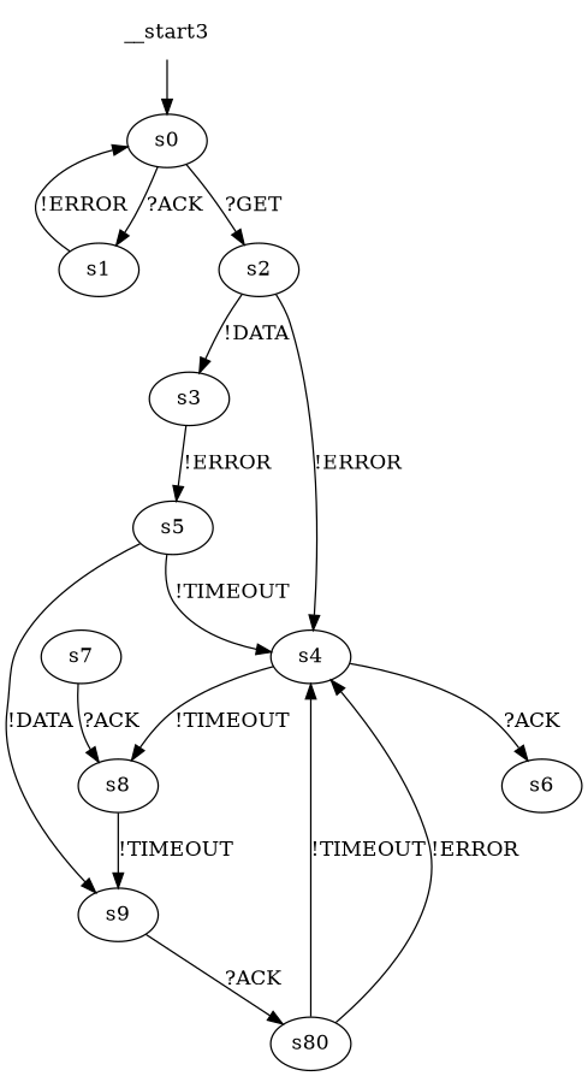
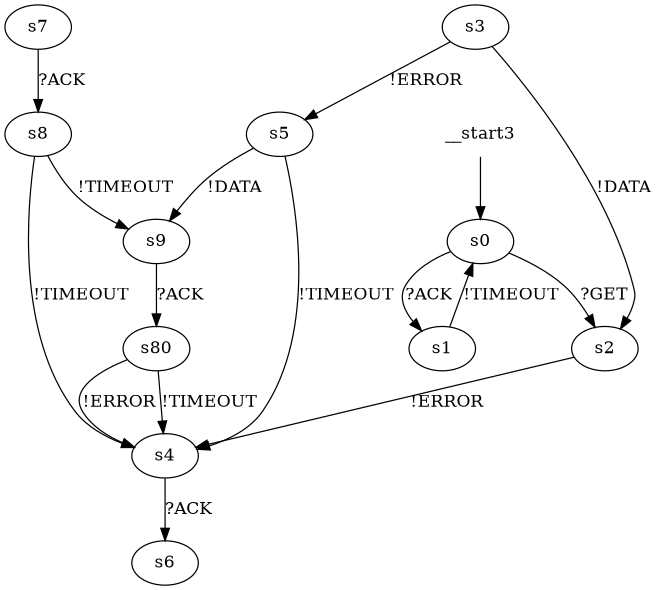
  digraph {
    n1 [label=s0]
    n2 [label=s1]
    n3 [label=s2]
    n4 [label=s3]
    n5 [label=s4]
    n6 [label=s5]
    n7 [label=s6]
    n8 [label=s9]
    n9 [label=s7]
    n10 [label=s8]
    n11 [label=s80]
    n12 [label=__start3 shape=none]
    n1 -> n2 [label="?ACK"]
    n1 -> n3 [label="?GET"]
-   n2 -> n1 [label="!ERROR"]
-   n3 -> n4 [label="!DATA"]
+   n2 -> n1 [label="!TIMEOUT"]
+   n4 -> n3 [label="!DATA"]
    n3 -> n5 [label="!ERROR"]
    n4 -> n6 [label="!ERROR"]
    n5 -> n7 [label="?ACK"]
    n6 -> n5 [label="!TIMEOUT"]
    n6 -> n8 [label="!DATA"]
    n8 -> n11 [label="?ACK"]
    n9 -> n10 [label="?ACK"]
-   n5 -> n10 [label="!TIMEOUT"]
+   n10 -> n5 [label="!TIMEOUT"]
    n10 -> n8 [label="!TIMEOUT"]
    n11 -> n5 [label="!TIMEOUT"]
    n11 -> n5 [label="!ERROR"]
    n12 -> n1
  }
